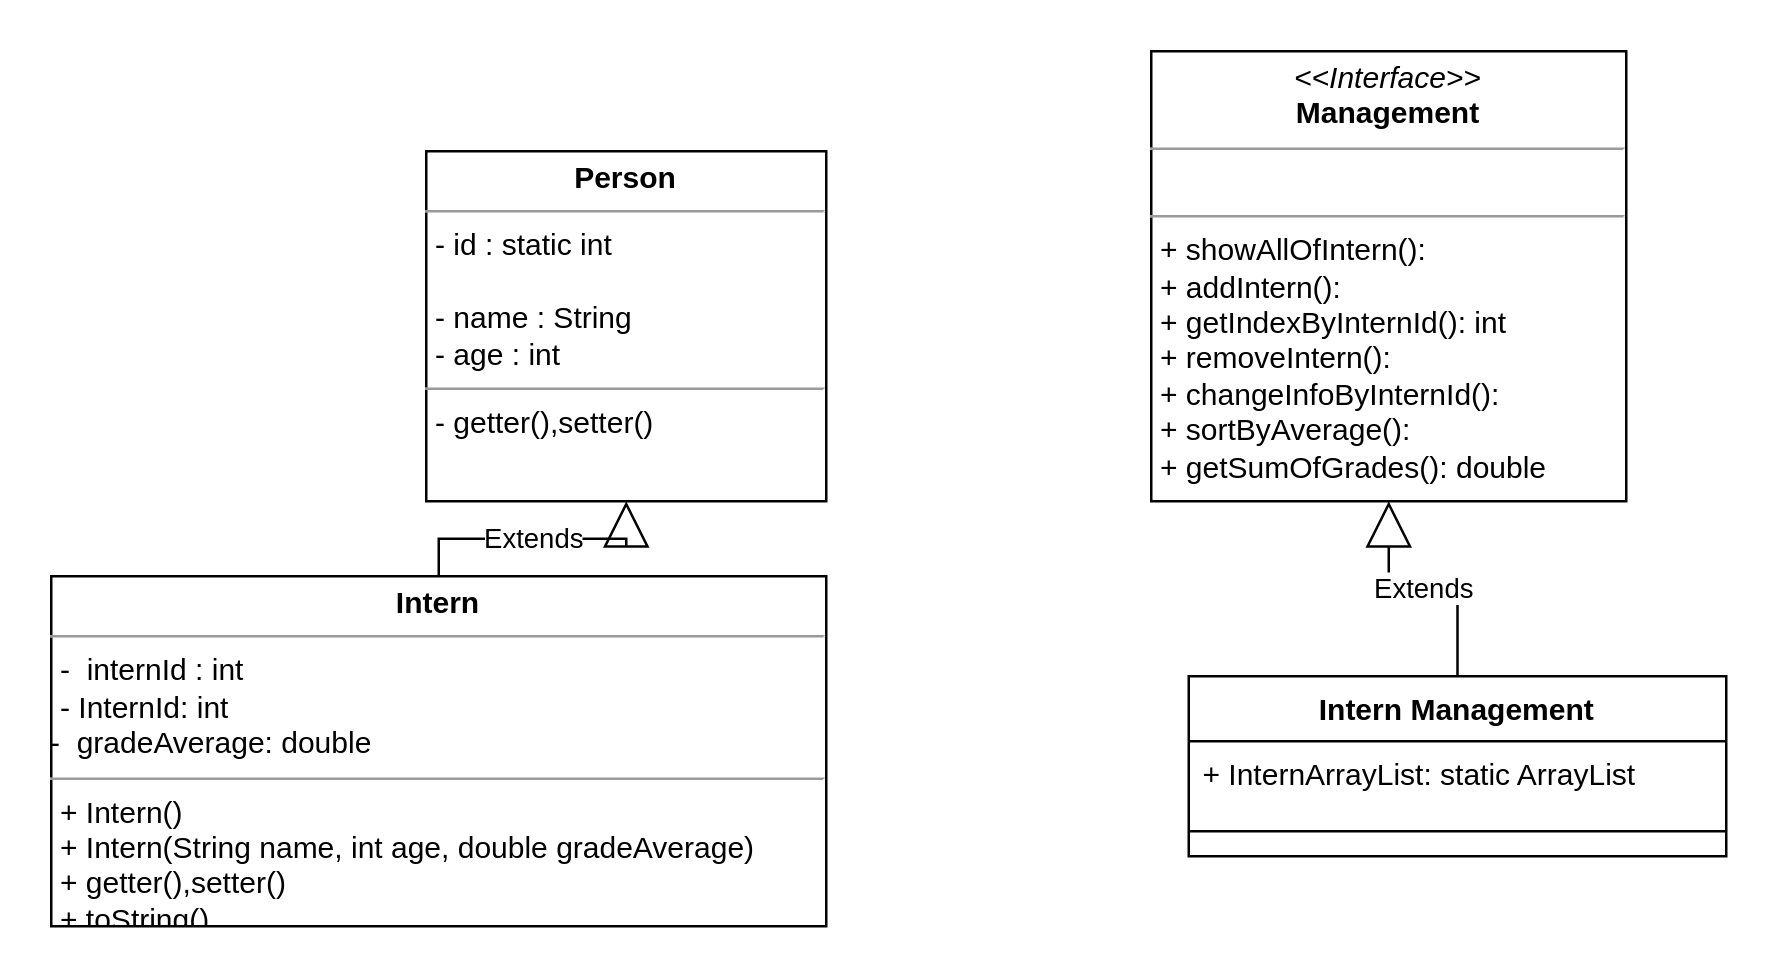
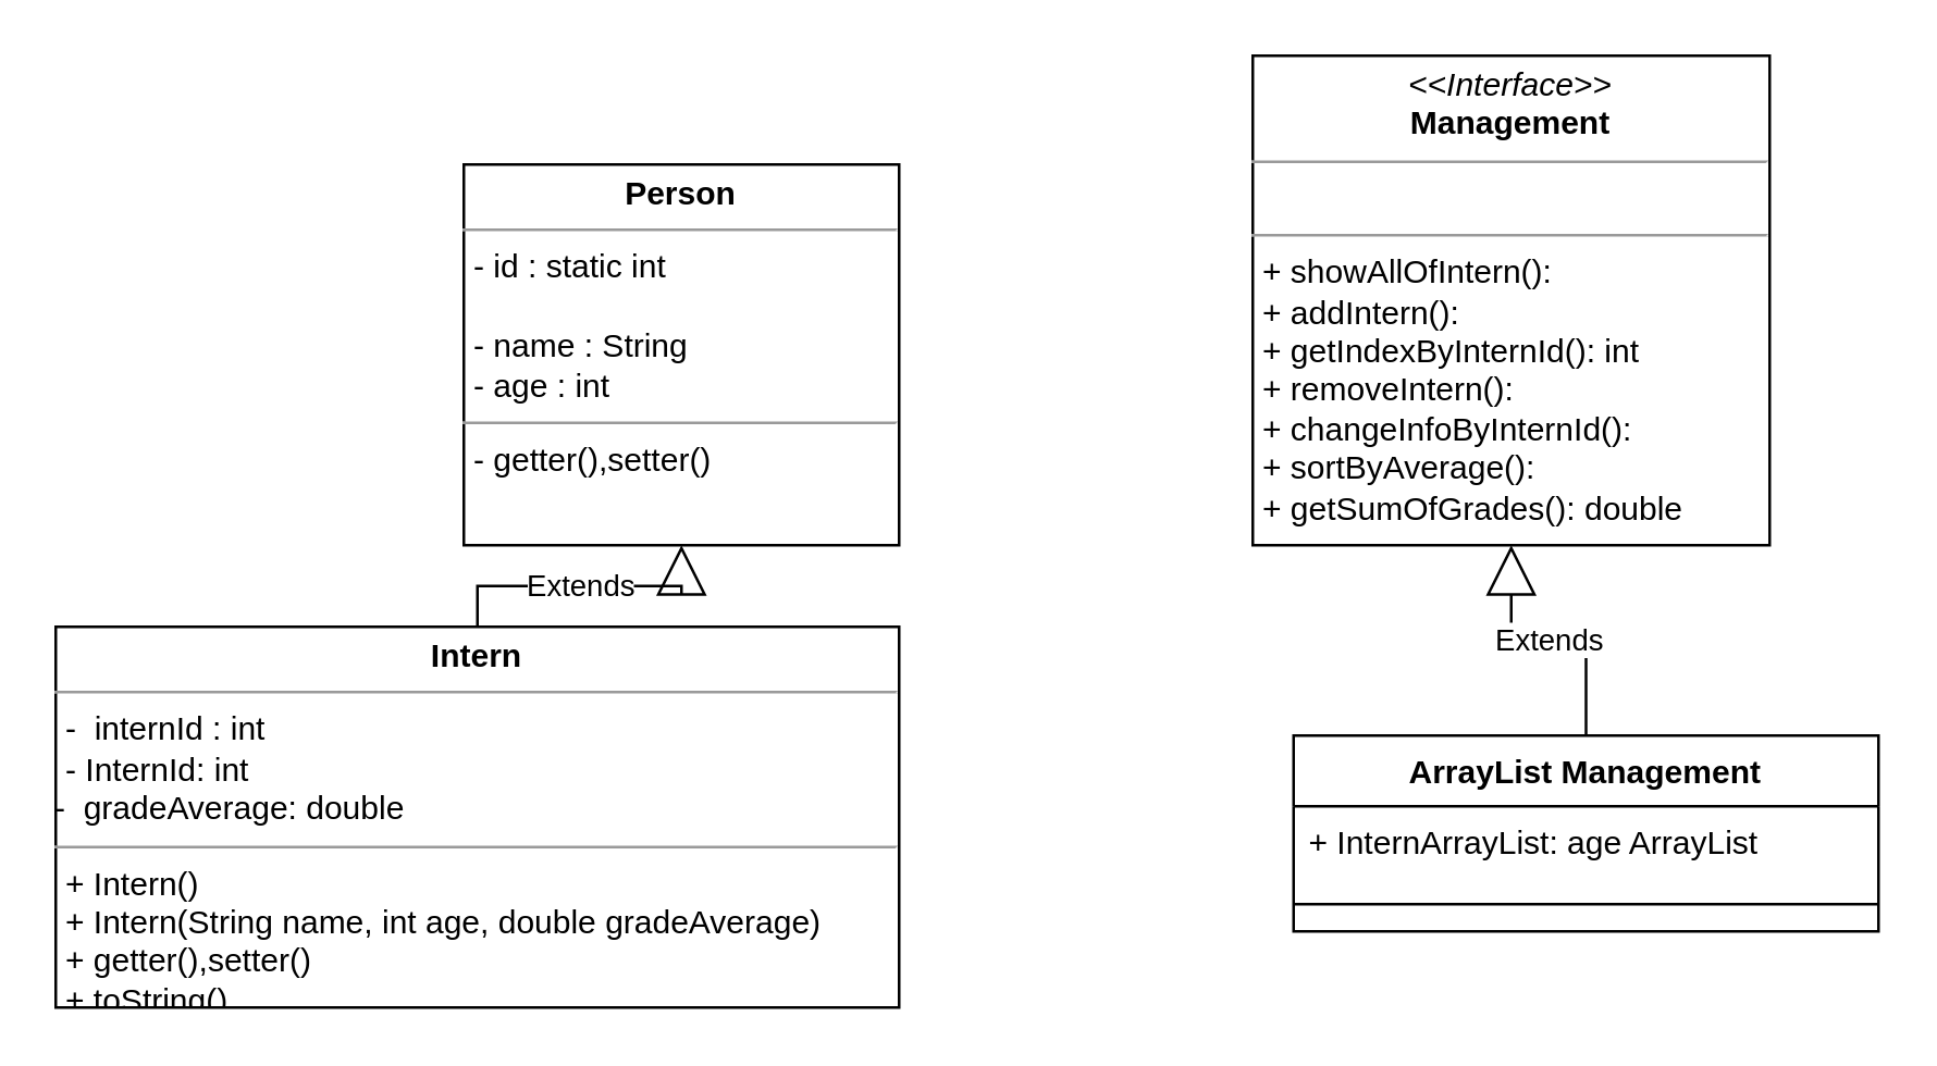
  <mxCell id="0" />
  <mxCell id="1" parent="0" />
  <mxCell id="2" value="&lt;p style=&quot;margin: 0px ; margin-top: 4px ; text-align: center&quot;&gt;&lt;b&gt;Person&lt;/b&gt;&lt;/p&gt;&lt;hr size=&quot;1&quot;&gt;&lt;p style=&quot;margin: 0px ; margin-left: 4px&quot;&gt;- id : static int&lt;/p&gt;&lt;p style=&quot;margin: 0px ; margin-left: 4px&quot;&gt;&lt;br&gt;&lt;/p&gt;&lt;p style=&quot;margin: 0px ; margin-left: 4px&quot;&gt;- name : String&lt;/p&gt;&lt;p style=&quot;margin: 0px ; margin-left: 4px&quot;&gt;- age : int&lt;/p&gt;&lt;hr size=&quot;1&quot;&gt;&lt;p style=&quot;margin: 0px ; margin-left: 4px&quot;&gt;- getter(),setter()&lt;/p&gt;" style="verticalAlign=top;align=left;overflow=fill;fontSize=12;fontFamily=Helvetica;html=1;" parent="1" vertex="1"><mxGeometry x="170" y="60" width="160" height="140" as="geometry" /></mxCell>
  <mxCell id="3" value="&lt;p style=&quot;margin: 0px ; margin-top: 4px ; text-align: center&quot;&gt;&lt;b&gt;Intern&lt;/b&gt;&lt;/p&gt;&lt;hr size=&quot;1&quot;&gt;&lt;p style=&quot;margin: 0px ; margin-left: 4px&quot;&gt;-&amp;nbsp; internId : int&lt;/p&gt;&lt;p style=&quot;margin: 0px ; margin-left: 4px&quot;&gt;- InternId: int&lt;/p&gt;-&amp;nbsp; gradeAverage: double&lt;hr size=&quot;1&quot;&gt;&lt;p style=&quot;margin: 0px ; margin-left: 4px&quot;&gt;+ Intern()&lt;/p&gt;&lt;p style=&quot;margin: 0px ; margin-left: 4px&quot;&gt;+ Intern(String name, int age, double gradeAverage)&lt;/p&gt;&lt;p style=&quot;margin: 0px ; margin-left: 4px&quot;&gt;+ getter(),setter()&lt;/p&gt;&lt;p style=&quot;margin: 0px ; margin-left: 4px&quot;&gt;+ toString()&lt;/p&gt;&lt;p style=&quot;margin: 0px ; margin-left: 4px&quot;&gt;&lt;br&gt;&lt;/p&gt;" style="verticalAlign=top;align=left;overflow=fill;fontSize=12;fontFamily=Helvetica;html=1;" parent="1" vertex="1"><mxGeometry x="20" y="230" width="310" height="140" as="geometry" /></mxCell>
  <mxCell id="4" value="Extends" style="endArrow=block;endSize=16;endFill=0;html=1;rounded=0;edgeStyle=orthogonalEdgeStyle;exitX=0.5;exitY=0;exitDx=0;exitDy=0;entryX=0.5;entryY=1;entryDx=0;entryDy=0;" parent="1" source="3" target="2" edge="1"><mxGeometry width="160" relative="1" as="geometry"><mxPoint x="270" y="260" as="sourcePoint" /><mxPoint x="430" y="260" as="targetPoint" /></mxGeometry></mxCell>
  <mxCell id="5" value="&lt;p style=&quot;margin: 0px ; margin-top: 4px ; text-align: center&quot;&gt;&lt;i&gt;&amp;lt;&amp;lt;Interface&amp;gt;&amp;gt;&lt;/i&gt;&lt;br&gt;&lt;b&gt;Management&lt;/b&gt;&lt;br&gt;&lt;/p&gt;&lt;hr size=&quot;1&quot;&gt;&lt;p style=&quot;margin: 0px ; margin-left: 4px&quot;&gt;&lt;br&gt;&lt;/p&gt;&lt;hr size=&quot;1&quot;&gt;&lt;p style=&quot;margin: 0px ; margin-left: 4px&quot;&gt;+ showAllOfIntern():&amp;nbsp;&lt;br&gt;+ addIntern():&lt;/p&gt;&lt;p style=&quot;margin: 0px ; margin-left: 4px&quot;&gt;+ getIndexByInternId(): int&lt;/p&gt;&lt;p style=&quot;margin: 0px ; margin-left: 4px&quot;&gt;+ removeIntern():&lt;/p&gt;&lt;p style=&quot;margin: 0px ; margin-left: 4px&quot;&gt;+ changeInfoByInternId():&lt;/p&gt;&lt;p style=&quot;margin: 0px ; margin-left: 4px&quot;&gt;+ sortByAverage():&lt;/p&gt;&lt;p style=&quot;margin: 0px ; margin-left: 4px&quot;&gt;+ getSumOfGrades(): double&lt;/p&gt;&lt;p style=&quot;margin: 0px ; margin-left: 4px&quot;&gt;&lt;br&gt;&lt;/p&gt;" style="verticalAlign=top;align=left;overflow=fill;fontSize=12;fontFamily=Helvetica;html=1;" parent="1" vertex="1"><mxGeometry x="460" y="20" width="190" height="180" as="geometry" /></mxCell>
- <mxCell id="6" value="Intern Management" style="swimlane;fontStyle=1;align=center;verticalAlign=top;childLayout=stackLayout;horizontal=1;startSize=26;horizontalStack=0;resizeParent=1;resizeParentMax=0;resizeLast=0;collapsible=1;marginBottom=0;" parent="1" vertex="1"><mxGeometry x="475" y="270" width="215" height="72" as="geometry" /></mxCell>
- <mxCell id="7" value="+ InternArrayList: static ArrayList" style="text;strokeColor=none;fillColor=none;align=left;verticalAlign=top;spacingLeft=4;spacingRight=4;overflow=hidden;rotatable=0;points=[[0,0.5],[1,0.5]];portConstraint=eastwest;" parent="6" vertex="1"><mxGeometry y="26" width="215" height="26" as="geometry" /></mxCell>
+ <mxCell id="6" value="ArrayList Management" style="swimlane;fontStyle=1;align=center;verticalAlign=top;childLayout=stackLayout;horizontal=1;startSize=26;horizontalStack=0;resizeParent=1;resizeParentMax=0;resizeLast=0;collapsible=1;marginBottom=0;" parent="1" vertex="1"><mxGeometry x="475" y="270" width="215" height="72" as="geometry" /></mxCell>
+ <mxCell id="7" value="+ InternArrayList: age ArrayList" style="text;strokeColor=none;fillColor=none;align=left;verticalAlign=top;spacingLeft=4;spacingRight=4;overflow=hidden;rotatable=0;points=[[0,0.5],[1,0.5]];portConstraint=eastwest;" parent="6" vertex="1"><mxGeometry y="26" width="215" height="26" as="geometry" /></mxCell>
  <mxCell id="8" value="" style="line;strokeWidth=1;fillColor=none;align=left;verticalAlign=middle;spacingTop=-1;spacingLeft=3;spacingRight=3;rotatable=0;labelPosition=right;points=[];portConstraint=eastwest;" parent="6" vertex="1"><mxGeometry y="52" width="215" height="20" as="geometry" /></mxCell>
  <mxCell id="9" value="Extends" style="endArrow=block;endSize=16;endFill=0;html=1;rounded=0;edgeStyle=orthogonalEdgeStyle;exitX=0.5;exitY=0;exitDx=0;exitDy=0;entryX=0.5;entryY=1;entryDx=0;entryDy=0;" parent="1" source="6" target="5" edge="1"><mxGeometry width="160" relative="1" as="geometry"><mxPoint x="270" y="160" as="sourcePoint" /><mxPoint x="430" y="160" as="targetPoint" /></mxGeometry></mxCell>
